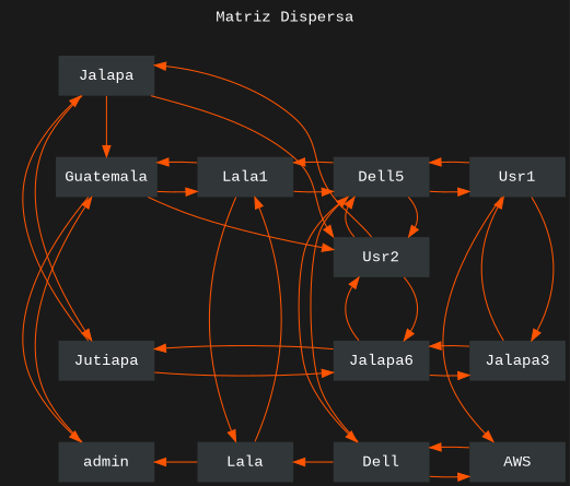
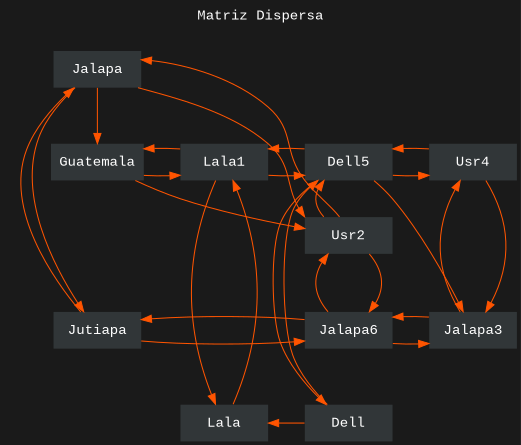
  digraph {
    bgcolor="#1a1a1a"
    fontcolor=white
    fontname="Liberation Mono"
    label="Matriz Dispersa"
    labelloc=t
    nodesep=0.5
    rankdir=LR
    node [color=transparent fillcolor="#313638" fontcolor=white fontname="Liberation Mono" group=1 shape=box style=filled]
    edge [color="#ff5400" fontcolor=white fontname="Liberation Mono"]
-   n1 [label=admin width=1.2]
    n2 [group=2 label=Guatemala width=1.2]
    n3 [group=3 label=Jalapa width=1.2]
    n4 [group=4 label=Jutiapa width=1.2]
    n5 [label=Lala width=1.2]
    n6 [group=2 label=Lala1 width=1.2]
    n7 [label=Dell width=1.2]
    n8 [group=2 label=Dell5 width=1.2]
    n9 [group=3 label=Usr2 width=1.2]
    n10 [group=4 label=Jalapa6 width=1.2]
-   n11 [label=AWS width=1.2]
-   n12 [group=2 label=Usr1 width=1.2]
+   n12 [group=2 label=Usr4 width=1.2]
    n13 [group=4 label=Jalapa3 width=1.2]
    subgraph sub_1 {
      rank=same
-     n1
      n2
      n3
      n4
    }
    subgraph sub_2 {
      rank=same
      n5
      n6
    }
    subgraph sub_3 {
      rank=same
      n7
      n8
      n9
      n10
    }
    subgraph sub_4 {
      rank=same
-     n11
      n12
      n13
    }
-   n1 -> n2
-   n2 -> n1
    n2 -> n6
    n2 -> n9
    n3 -> n2
    n3 -> n4
    n3 -> n9
    n4 -> n3
    n4 -> n10
-   n5 -> n1
    n5 -> n6
    n6 -> n2
    n6 -> n5
    n6 -> n8
    n7 -> n5
    n7 -> n8
-   n7 -> n11
    n8 -> n6
    n8 -> n7
-   n8 -> n9
+   n8 -> n13
    n8 -> n12
    n9 -> n3
    n9 -> n8
    n9 -> n10
    n10 -> n4
    n10 -> n9
    n10 -> n13
-   n11 -> n7
    n12 -> n8
-   n12 -> n11
    n12 -> n13
    n13 -> n10
    n13 -> n12
  }
